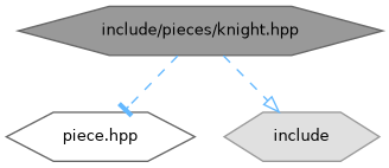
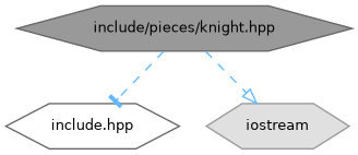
  digraph {
    node [fontname=Helvetica fontsize=10 shape=hexagon style=filled]
    edge [color=steelblue1 fontname=Helvetica fontsize=10 labelfontname=Helvetica labelfontsize=10 style=dashed]
    n1 [color=gray40 fillcolor=grey60 fontcolor=black height=0.2 label="include/pieces/knight.hpp" width=0.4]
-   n2 [color=grey40 fillcolor=white height=0.2 label="piece.hpp" width=0.4]
-   n3 [color=grey60 fillcolor="#E0E0E0" height=0.2 label=include width=0.4]
+   n2 [color=grey40 fillcolor=white height=0.2 label="include.hpp" width=0.4]
+   n3 [color=grey60 fillcolor="#E0E0E0" height=0.2 label=iostream width=0.4]
    n1 -> n2 [arrowhead=tee]
    n1 -> n3 [arrowhead=onormal]
  }
